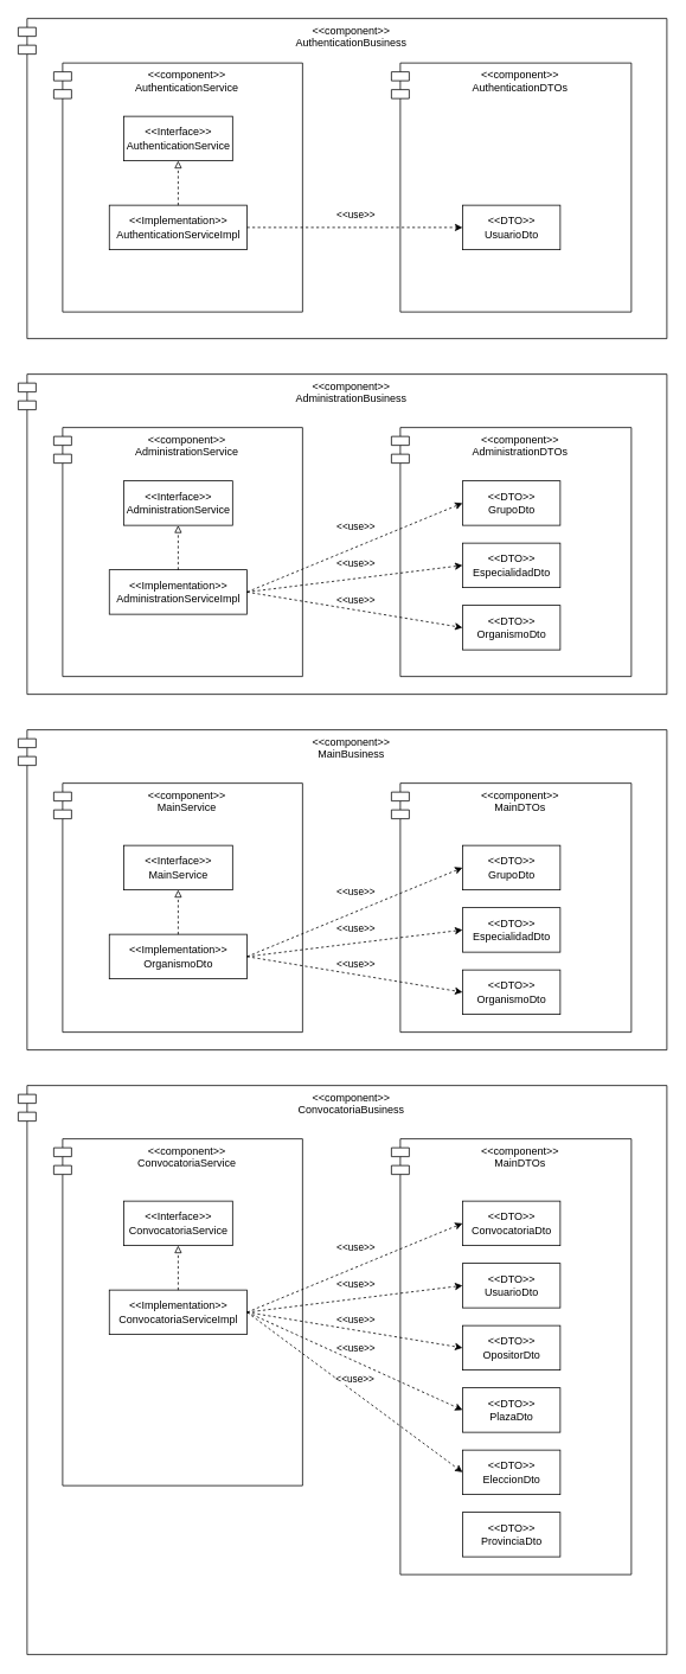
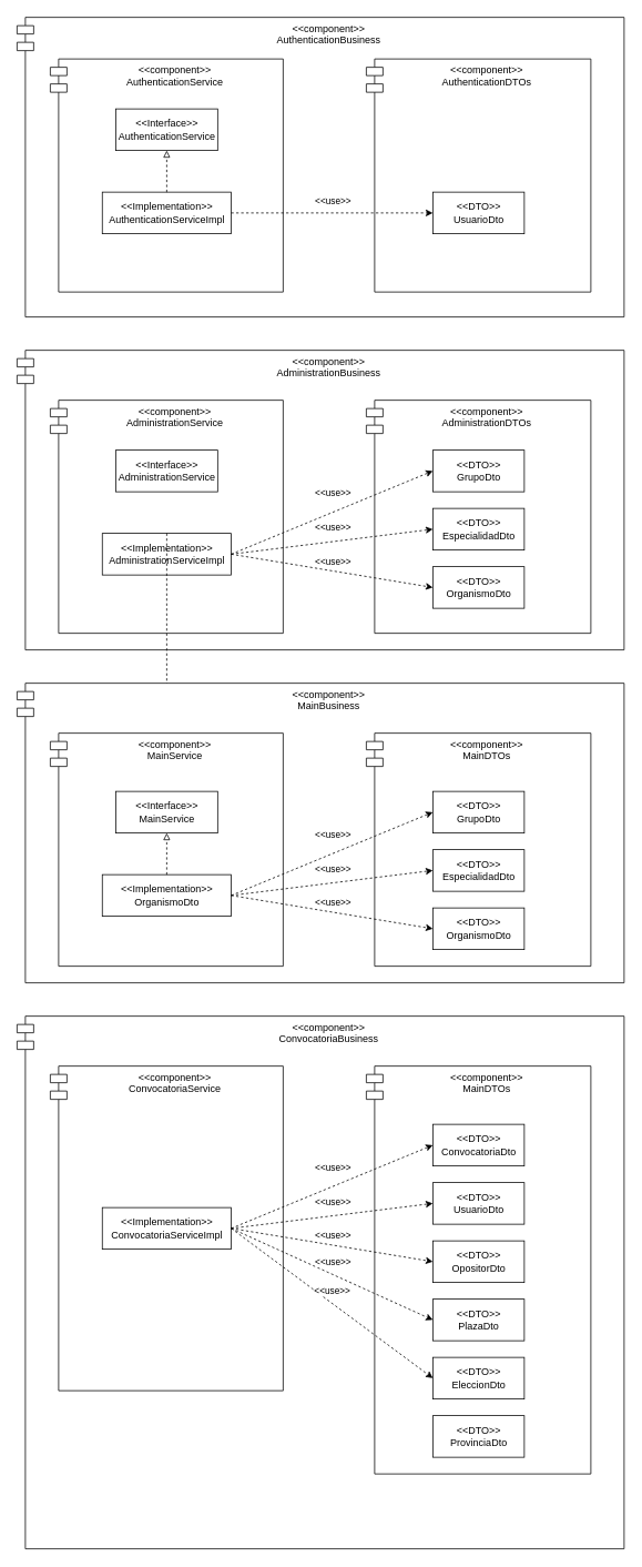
  <mxCell id="0" />
  <mxCell id="1" parent="0" />
  <mxCell id="2" value="&lt;&lt;component&gt;&gt;&#10;AuthenticationBusiness" style="shape=module;align=left;spacingLeft=20;align=center;verticalAlign=top;" parent="1" vertex="1"><mxGeometry x="20" y="20" width="730" height="360" as="geometry" /></mxCell>
  <mxCell id="3" value="&lt;&lt;component&gt;&gt;&#10;AuthenticationService" style="shape=module;align=left;spacingLeft=20;align=center;verticalAlign=top;" parent="1" vertex="1"><mxGeometry x="60" y="70" width="280" height="280" as="geometry" /></mxCell>
  <mxCell id="4" value="&lt;&lt;component&gt;&gt;&#10;AuthenticationDTOs" style="shape=module;align=left;spacingLeft=20;align=center;verticalAlign=top;" parent="1" vertex="1"><mxGeometry x="440" y="70" width="270" height="280" as="geometry" /></mxCell>
  <mxCell id="5" value="&amp;lt;&amp;lt;DTO&amp;gt;&amp;gt;&lt;br&gt;UsuarioDto" style="html=1;" parent="1" vertex="1"><mxGeometry x="520" y="230" width="110" height="50" as="geometry" /></mxCell>
  <mxCell id="6" value="&amp;lt;&amp;lt;Interface&amp;gt;&amp;gt;&lt;br&gt;AuthenticationService" style="html=1;" parent="1" vertex="1"><mxGeometry x="138.75" y="130" width="122.5" height="50" as="geometry" /></mxCell>
  <mxCell id="7" value="&amp;lt;&amp;lt;Implementation&amp;gt;&amp;gt;&lt;br&gt;AuthenticationServiceImpl" style="html=1;" parent="1" vertex="1"><mxGeometry x="122.5" y="230" width="155" height="50" as="geometry" /></mxCell>
  <mxCell id="8" value="" style="endArrow=classic;html=1;rounded=0;entryX=0;entryY=0.5;entryDx=0;entryDy=0;dashed=1;exitX=1;exitY=0.5;exitDx=0;exitDy=0;" parent="1" source="7" target="5" edge="1"><mxGeometry width="50" height="50" relative="1" as="geometry"><mxPoint x="400" y="0" as="sourcePoint" /><mxPoint x="430" y="220" as="targetPoint" /></mxGeometry></mxCell>
  <mxCell id="9" value="&amp;lt;&amp;lt;use&amp;gt;&amp;gt;" style="edgeLabel;html=1;align=center;verticalAlign=middle;resizable=0;points=[];" parent="8" vertex="1" connectable="0"><mxGeometry x="0.162" y="-1" relative="1" as="geometry"><mxPoint x="-19" y="-16" as="offset" /></mxGeometry></mxCell>
  <mxCell id="10" value="" style="endArrow=block;html=1;rounded=0;entryX=0.5;entryY=1;entryDx=0;entryDy=0;dashed=1;exitX=0.5;exitY=0;exitDx=0;exitDy=0;endFill=0;" parent="1" source="7" target="6" edge="1"><mxGeometry width="50" height="50" relative="1" as="geometry"><mxPoint x="290" y="265" as="sourcePoint" /><mxPoint x="530" y="165" as="targetPoint" /></mxGeometry></mxCell>
  <mxCell id="11" value="&lt;&lt;component&gt;&gt;&#10;AdministrationBusiness" style="shape=module;align=left;spacingLeft=20;align=center;verticalAlign=top;" vertex="1" parent="1"><mxGeometry x="20" y="420" width="730" height="360" as="geometry" /></mxCell>
  <mxCell id="12" value="&lt;&lt;component&gt;&gt;&#10;AdministrationService" style="shape=module;align=left;spacingLeft=20;align=center;verticalAlign=top;" vertex="1" parent="1"><mxGeometry x="60" y="480" width="280" height="280" as="geometry" /></mxCell>
  <mxCell id="13" value="&lt;&lt;component&gt;&gt;&#10;AdministrationDTOs" style="shape=module;align=left;spacingLeft=20;align=center;verticalAlign=top;" vertex="1" parent="1"><mxGeometry x="440" y="480" width="270" height="280" as="geometry" /></mxCell>
  <mxCell id="14" value="&lt;div&gt;&amp;lt;&amp;lt;DTO&amp;gt;&amp;gt;&lt;/div&gt;&lt;div&gt;OrganismoDto&lt;/div&gt;" style="html=1;" vertex="1" parent="1"><mxGeometry x="520" y="680" width="110" height="50" as="geometry" /></mxCell>
  <mxCell id="15" value="&amp;lt;&amp;lt;Interface&amp;gt;&amp;gt;&lt;br&gt;AdministrationService" style="html=1;" vertex="1" parent="1"><mxGeometry x="138.75" y="540" width="122.5" height="50" as="geometry" /></mxCell>
  <mxCell id="16" value="&amp;lt;&amp;lt;Implementation&amp;gt;&amp;gt;&lt;br&gt;AdministrationServiceImpl" style="html=1;" vertex="1" parent="1"><mxGeometry x="122.5" y="640" width="155" height="50" as="geometry" /></mxCell>
  <mxCell id="17" value="" style="endArrow=classic;html=1;rounded=0;entryX=0;entryY=0.5;entryDx=0;entryDy=0;dashed=1;exitX=1;exitY=0.5;exitDx=0;exitDy=0;" edge="1" parent="1" source="16" target="14"><mxGeometry width="50" height="50" relative="1" as="geometry"><mxPoint x="400" y="410" as="sourcePoint" /><mxPoint x="430" y="630" as="targetPoint" /></mxGeometry></mxCell>
  <mxCell id="18" value="&amp;lt;&amp;lt;use&amp;gt;&amp;gt;" style="edgeLabel;html=1;align=center;verticalAlign=middle;resizable=0;points=[];" vertex="1" connectable="0" parent="17"><mxGeometry x="0.162" y="-1" relative="1" as="geometry"><mxPoint x="-19" y="-16" as="offset" /></mxGeometry></mxCell>
- <mxCell id="19" value="" style="endArrow=block;html=1;rounded=0;entryX=0.5;entryY=1;entryDx=0;entryDy=0;dashed=1;exitX=0.5;exitY=0;exitDx=0;exitDy=0;endFill=0;" edge="1" parent="1" source="16" target="15"><mxGeometry width="50" height="50" relative="1" as="geometry"><mxPoint x="290" y="675" as="sourcePoint" /><mxPoint x="530" y="575" as="targetPoint" /></mxGeometry></mxCell>
+ <mxCell id="19" value="" style="endArrow=block;html=1;rounded=0;dashed=1;exitX=0.5;exitY=0;exitDx=0;exitDy=0;endFill=0;" edge="1" parent="1" source="16" target="30"><mxGeometry width="50" height="50" relative="1" as="geometry"><mxPoint x="290" y="675" as="sourcePoint" /><mxPoint x="530" y="575" as="targetPoint" /></mxGeometry></mxCell>
  <mxCell id="20" value="&lt;div&gt;&amp;lt;&amp;lt;DTO&amp;gt;&amp;gt;&lt;/div&gt;&lt;div&gt;GrupoDto&lt;/div&gt;" style="html=1;" vertex="1" parent="1"><mxGeometry x="520" y="540" width="110" height="50" as="geometry" /></mxCell>
  <mxCell id="21" value="&lt;div&gt;&amp;lt;&amp;lt;DTO&amp;gt;&amp;gt;&lt;/div&gt;&lt;div&gt;EspecialidadDto&lt;/div&gt;" style="html=1;" vertex="1" parent="1"><mxGeometry x="520" y="610" width="110" height="50" as="geometry" /></mxCell>
  <mxCell id="22" value="" style="endArrow=classic;html=1;rounded=0;entryX=0;entryY=0.5;entryDx=0;entryDy=0;dashed=1;exitX=1;exitY=0.5;exitDx=0;exitDy=0;" edge="1" parent="1" source="16" target="21"><mxGeometry width="50" height="50" relative="1" as="geometry"><mxPoint x="287.5" y="675" as="sourcePoint" /><mxPoint x="530" y="715" as="targetPoint" /></mxGeometry></mxCell>
  <mxCell id="23" value="&amp;lt;&amp;lt;use&amp;gt;&amp;gt;" style="edgeLabel;html=1;align=center;verticalAlign=middle;resizable=0;points=[];" vertex="1" connectable="0" parent="22"><mxGeometry x="0.162" y="-1" relative="1" as="geometry"><mxPoint x="-19" y="-16" as="offset" /></mxGeometry></mxCell>
  <mxCell id="24" value="" style="endArrow=classic;html=1;rounded=0;entryX=0;entryY=0.5;entryDx=0;entryDy=0;dashed=1;exitX=1;exitY=0.5;exitDx=0;exitDy=0;" edge="1" parent="1" source="16" target="20"><mxGeometry width="50" height="50" relative="1" as="geometry"><mxPoint x="297.5" y="685" as="sourcePoint" /><mxPoint x="540" y="725" as="targetPoint" /></mxGeometry></mxCell>
  <mxCell id="25" value="&amp;lt;&amp;lt;use&amp;gt;&amp;gt;" style="edgeLabel;html=1;align=center;verticalAlign=middle;resizable=0;points=[];" vertex="1" connectable="0" parent="24"><mxGeometry x="0.162" y="-1" relative="1" as="geometry"><mxPoint x="-19" y="-16" as="offset" /></mxGeometry></mxCell>
  <mxCell id="26" value="&lt;&lt;component&gt;&gt;&#10;MainBusiness" style="shape=module;align=left;spacingLeft=20;align=center;verticalAlign=top;" vertex="1" parent="1"><mxGeometry x="20" y="820" width="730" height="360" as="geometry" /></mxCell>
  <mxCell id="27" value="&lt;&lt;component&gt;&gt;&#10;MainService" style="shape=module;align=left;spacingLeft=20;align=center;verticalAlign=top;" vertex="1" parent="1"><mxGeometry x="60" y="880" width="280" height="280" as="geometry" /></mxCell>
  <mxCell id="28" value="&lt;&lt;component&gt;&gt;&#10;MainDTOs" style="shape=module;align=left;spacingLeft=20;align=center;verticalAlign=top;" vertex="1" parent="1"><mxGeometry x="440" y="880" width="270" height="280" as="geometry" /></mxCell>
  <mxCell id="29" value="&lt;div&gt;&amp;lt;&amp;lt;DTO&amp;gt;&amp;gt;&lt;/div&gt;&lt;div&gt;OrganismoDto&lt;/div&gt;" style="html=1;" vertex="1" parent="1"><mxGeometry x="520" y="1090" width="110" height="50" as="geometry" /></mxCell>
  <mxCell id="30" value="&amp;lt;&amp;lt;Interface&amp;gt;&amp;gt;&lt;br&gt;MainService" style="html=1;" vertex="1" parent="1"><mxGeometry x="138.75" y="950" width="122.5" height="50" as="geometry" /></mxCell>
  <mxCell id="31" value="&amp;lt;&amp;lt;Implementation&amp;gt;&amp;gt;&lt;br&gt;OrganismoDto" style="html=1;" vertex="1" parent="1"><mxGeometry x="122.5" y="1050" width="155" height="50" as="geometry" /></mxCell>
  <mxCell id="32" value="" style="endArrow=classic;html=1;rounded=0;entryX=0;entryY=0.5;entryDx=0;entryDy=0;dashed=1;exitX=1;exitY=0.5;exitDx=0;exitDy=0;" edge="1" parent="1" source="31" target="29"><mxGeometry width="50" height="50" relative="1" as="geometry"><mxPoint x="400" y="820" as="sourcePoint" /><mxPoint x="430" y="1040" as="targetPoint" /></mxGeometry></mxCell>
  <mxCell id="33" value="&amp;lt;&amp;lt;use&amp;gt;&amp;gt;" style="edgeLabel;html=1;align=center;verticalAlign=middle;resizable=0;points=[];" vertex="1" connectable="0" parent="32"><mxGeometry x="0.162" y="-1" relative="1" as="geometry"><mxPoint x="-19" y="-16" as="offset" /></mxGeometry></mxCell>
  <mxCell id="34" value="" style="endArrow=block;html=1;rounded=0;entryX=0.5;entryY=1;entryDx=0;entryDy=0;dashed=1;exitX=0.5;exitY=0;exitDx=0;exitDy=0;endFill=0;" edge="1" parent="1" source="31" target="30"><mxGeometry width="50" height="50" relative="1" as="geometry"><mxPoint x="290" y="1085" as="sourcePoint" /><mxPoint x="530" y="985" as="targetPoint" /></mxGeometry></mxCell>
  <mxCell id="35" value="&lt;div&gt;&amp;lt;&amp;lt;DTO&amp;gt;&amp;gt;&lt;/div&gt;&lt;div&gt;GrupoDto&lt;/div&gt;" style="html=1;" vertex="1" parent="1"><mxGeometry x="520" y="950" width="110" height="50" as="geometry" /></mxCell>
  <mxCell id="36" value="&lt;div&gt;&amp;lt;&amp;lt;DTO&amp;gt;&amp;gt;&lt;/div&gt;&lt;div&gt;EspecialidadDto&lt;/div&gt;" style="html=1;" vertex="1" parent="1"><mxGeometry x="520" y="1020" width="110" height="50" as="geometry" /></mxCell>
  <mxCell id="37" value="" style="endArrow=classic;html=1;rounded=0;entryX=0;entryY=0.5;entryDx=0;entryDy=0;dashed=1;exitX=1;exitY=0.5;exitDx=0;exitDy=0;" edge="1" parent="1" source="31" target="36"><mxGeometry width="50" height="50" relative="1" as="geometry"><mxPoint x="287.5" y="1085" as="sourcePoint" /><mxPoint x="530" y="1125" as="targetPoint" /></mxGeometry></mxCell>
  <mxCell id="38" value="&amp;lt;&amp;lt;use&amp;gt;&amp;gt;" style="edgeLabel;html=1;align=center;verticalAlign=middle;resizable=0;points=[];" vertex="1" connectable="0" parent="37"><mxGeometry x="0.162" y="-1" relative="1" as="geometry"><mxPoint x="-19" y="-16" as="offset" /></mxGeometry></mxCell>
  <mxCell id="39" value="" style="endArrow=classic;html=1;rounded=0;entryX=0;entryY=0.5;entryDx=0;entryDy=0;dashed=1;exitX=1;exitY=0.5;exitDx=0;exitDy=0;" edge="1" parent="1" source="31" target="35"><mxGeometry width="50" height="50" relative="1" as="geometry"><mxPoint x="297.5" y="1095" as="sourcePoint" /><mxPoint x="540" y="1135" as="targetPoint" /></mxGeometry></mxCell>
  <mxCell id="40" value="&amp;lt;&amp;lt;use&amp;gt;&amp;gt;" style="edgeLabel;html=1;align=center;verticalAlign=middle;resizable=0;points=[];" vertex="1" connectable="0" parent="39"><mxGeometry x="0.162" y="-1" relative="1" as="geometry"><mxPoint x="-19" y="-16" as="offset" /></mxGeometry></mxCell>
  <mxCell id="41" value="&lt;&lt;component&gt;&gt;&#10;ConvocatoriaBusiness" style="shape=module;align=left;spacingLeft=20;align=center;verticalAlign=top;" vertex="1" parent="1"><mxGeometry x="20" y="1220" width="730" height="640" as="geometry" /></mxCell>
  <mxCell id="42" value="&lt;&lt;component&gt;&gt;&#10;ConvocatoriaService" style="shape=module;align=left;spacingLeft=20;align=center;verticalAlign=top;" vertex="1" parent="1"><mxGeometry x="60" y="1280" width="280" height="390" as="geometry" /></mxCell>
  <mxCell id="43" value="&lt;&lt;component&gt;&gt;&#10;MainDTOs" style="shape=module;align=left;spacingLeft=20;align=center;verticalAlign=top;" vertex="1" parent="1"><mxGeometry x="440" y="1280" width="270" height="490" as="geometry" /></mxCell>
  <mxCell id="44" value="&lt;div&gt;&amp;lt;&amp;lt;DTO&amp;gt;&amp;gt;&lt;/div&gt;&lt;div&gt;ProvinciaDto&lt;/div&gt;" style="html=1;" vertex="1" parent="1"><mxGeometry x="520" y="1700" width="110" height="50" as="geometry" /></mxCell>
- <mxCell id="45" value="&amp;lt;&amp;lt;Interface&amp;gt;&amp;gt;&lt;br&gt;ConvocatoriaService" style="html=1;" vertex="1" parent="1"><mxGeometry x="138.75" y="1350" width="122.5" height="50" as="geometry" /></mxCell>
  <mxCell id="46" value="&amp;lt;&amp;lt;Implementation&amp;gt;&amp;gt;&lt;br&gt;ConvocatoriaServiceImpl" style="html=1;" vertex="1" parent="1"><mxGeometry x="122.5" y="1450" width="155" height="50" as="geometry" /></mxCell>
- <mxCell id="47" value="" style="endArrow=block;html=1;rounded=0;entryX=0.5;entryY=1;entryDx=0;entryDy=0;dashed=1;exitX=0.5;exitY=0;exitDx=0;exitDy=0;endFill=0;" edge="1" parent="1" source="46" target="45"><mxGeometry width="50" height="50" relative="1" as="geometry"><mxPoint x="290" y="1485" as="sourcePoint" /><mxPoint x="530" y="1385" as="targetPoint" /></mxGeometry></mxCell>
  <mxCell id="48" value="&lt;div&gt;&amp;lt;&amp;lt;DTO&amp;gt;&amp;gt;&lt;/div&gt;&lt;div&gt;ConvocatoriaDto&lt;/div&gt;" style="html=1;" vertex="1" parent="1"><mxGeometry x="520" y="1350" width="110" height="50" as="geometry" /></mxCell>
  <mxCell id="49" value="&lt;div&gt;&amp;lt;&amp;lt;DTO&amp;gt;&amp;gt;&lt;/div&gt;&lt;div&gt;PlazaDto&lt;/div&gt;" style="html=1;" vertex="1" parent="1"><mxGeometry x="520" y="1560" width="110" height="50" as="geometry" /></mxCell>
  <mxCell id="50" value="" style="endArrow=classic;html=1;rounded=0;entryX=0;entryY=0.5;entryDx=0;entryDy=0;dashed=1;exitX=1;exitY=0.5;exitDx=0;exitDy=0;" edge="1" parent="1" source="46" target="49"><mxGeometry width="50" height="50" relative="1" as="geometry"><mxPoint x="287.5" y="1485" as="sourcePoint" /><mxPoint x="530" y="1525" as="targetPoint" /></mxGeometry></mxCell>
  <mxCell id="51" value="&amp;lt;&amp;lt;use&amp;gt;&amp;gt;" style="edgeLabel;html=1;align=center;verticalAlign=middle;resizable=0;points=[];" vertex="1" connectable="0" parent="50"><mxGeometry x="0.162" y="-1" relative="1" as="geometry"><mxPoint x="-19" y="-25" as="offset" /></mxGeometry></mxCell>
  <mxCell id="52" value="" style="endArrow=classic;html=1;rounded=0;entryX=0;entryY=0.5;entryDx=0;entryDy=0;dashed=1;exitX=1;exitY=0.5;exitDx=0;exitDy=0;" edge="1" parent="1" source="46" target="48"><mxGeometry width="50" height="50" relative="1" as="geometry"><mxPoint x="297.5" y="1495" as="sourcePoint" /><mxPoint x="540" y="1535" as="targetPoint" /></mxGeometry></mxCell>
  <mxCell id="53" value="&amp;lt;&amp;lt;use&amp;gt;&amp;gt;" style="edgeLabel;html=1;align=center;verticalAlign=middle;resizable=0;points=[];" vertex="1" connectable="0" parent="52"><mxGeometry x="0.162" y="-1" relative="1" as="geometry"><mxPoint x="-19" y="-16" as="offset" /></mxGeometry></mxCell>
  <mxCell id="54" value="&lt;div&gt;&amp;lt;&amp;lt;DTO&amp;gt;&amp;gt;&lt;/div&gt;&lt;div&gt;UsuarioDto&lt;/div&gt;" style="html=1;" vertex="1" parent="1"><mxGeometry x="520" y="1420" width="110" height="50" as="geometry" /></mxCell>
  <mxCell id="55" value="&lt;div&gt;&amp;lt;&amp;lt;DTO&amp;gt;&amp;gt;&lt;/div&gt;&lt;div&gt;OpositorDto&lt;/div&gt;" style="html=1;" vertex="1" parent="1"><mxGeometry x="520" y="1490" width="110" height="50" as="geometry" /></mxCell>
  <mxCell id="56" value="&lt;div&gt;&amp;lt;&amp;lt;DTO&amp;gt;&amp;gt;&lt;/div&gt;&lt;div&gt;EleccionDto&lt;/div&gt;" style="html=1;" vertex="1" parent="1"><mxGeometry x="520" y="1630" width="110" height="50" as="geometry" /></mxCell>
  <mxCell id="57" value="" style="endArrow=classic;html=1;rounded=0;entryX=0;entryY=0.5;entryDx=0;entryDy=0;dashed=1;exitX=1;exitY=0.5;exitDx=0;exitDy=0;" edge="1" parent="1" source="46" target="54"><mxGeometry width="50" height="50" relative="1" as="geometry"><mxPoint x="287.5" y="1485" as="sourcePoint" /><mxPoint x="530" y="1385" as="targetPoint" /></mxGeometry></mxCell>
  <mxCell id="58" value="&amp;lt;&amp;lt;use&amp;gt;&amp;gt;" style="edgeLabel;html=1;align=center;verticalAlign=middle;resizable=0;points=[];" vertex="1" connectable="0" parent="57"><mxGeometry x="0.162" y="-1" relative="1" as="geometry"><mxPoint x="-19" y="-16" as="offset" /></mxGeometry></mxCell>
  <mxCell id="59" value="" style="endArrow=classic;html=1;rounded=0;entryX=0;entryY=0.5;entryDx=0;entryDy=0;dashed=1;exitX=1;exitY=0.5;exitDx=0;exitDy=0;" edge="1" parent="1" source="46" target="55"><mxGeometry width="50" height="50" relative="1" as="geometry"><mxPoint x="297.5" y="1495" as="sourcePoint" /><mxPoint x="540" y="1395" as="targetPoint" /></mxGeometry></mxCell>
  <mxCell id="60" value="&amp;lt;&amp;lt;use&amp;gt;&amp;gt;" style="edgeLabel;html=1;align=center;verticalAlign=middle;resizable=0;points=[];" vertex="1" connectable="0" parent="59"><mxGeometry x="0.162" y="-1" relative="1" as="geometry"><mxPoint x="-19" y="-16" as="offset" /></mxGeometry></mxCell>
  <mxCell id="61" value="" style="endArrow=classic;html=1;rounded=0;entryX=0;entryY=0.5;entryDx=0;entryDy=0;dashed=1;exitX=1;exitY=0.5;exitDx=0;exitDy=0;" edge="1" parent="1" source="46" target="56"><mxGeometry width="50" height="50" relative="1" as="geometry"><mxPoint x="307.5" y="1505" as="sourcePoint" /><mxPoint x="550" y="1405" as="targetPoint" /></mxGeometry></mxCell>
  <mxCell id="62" value="&amp;lt;&amp;lt;use&amp;gt;&amp;gt;" style="edgeLabel;html=1;align=center;verticalAlign=middle;resizable=0;points=[];" vertex="1" connectable="0" parent="61"><mxGeometry x="0.162" y="-1" relative="1" as="geometry"><mxPoint x="-19" y="-31" as="offset" /></mxGeometry></mxCell>
